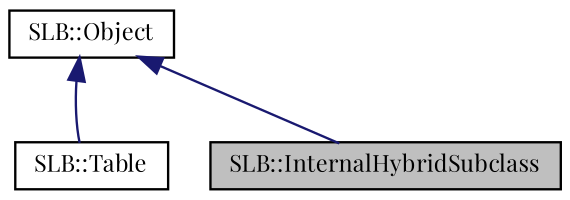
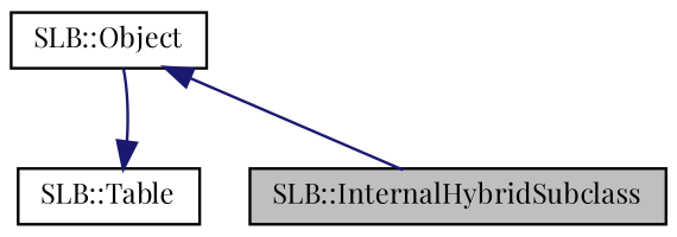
  digraph {
    fontname="Playfair Display"
    node [color=black fillcolor=white fontname="Playfair Display" fontsize=10 shape=record style=filled]
    edge [color=midnightblue dir=back fontname="Playfair Display" fontsize=10 labelfontname=Helvetica labelfontsize=10 style=solid]
    n1 [fillcolor=grey75 fontcolor=black height=0.2 label="SLB::InternalHybridSubclass" width=0.4]
    n2 [height=0.2 label="SLB::Table" width=0.4]
    n3 [height=0.2 label="SLB::Object" width=0.4]
    n3 -> n1
-   n3 -> n2
+   n2 -> n3
  }
